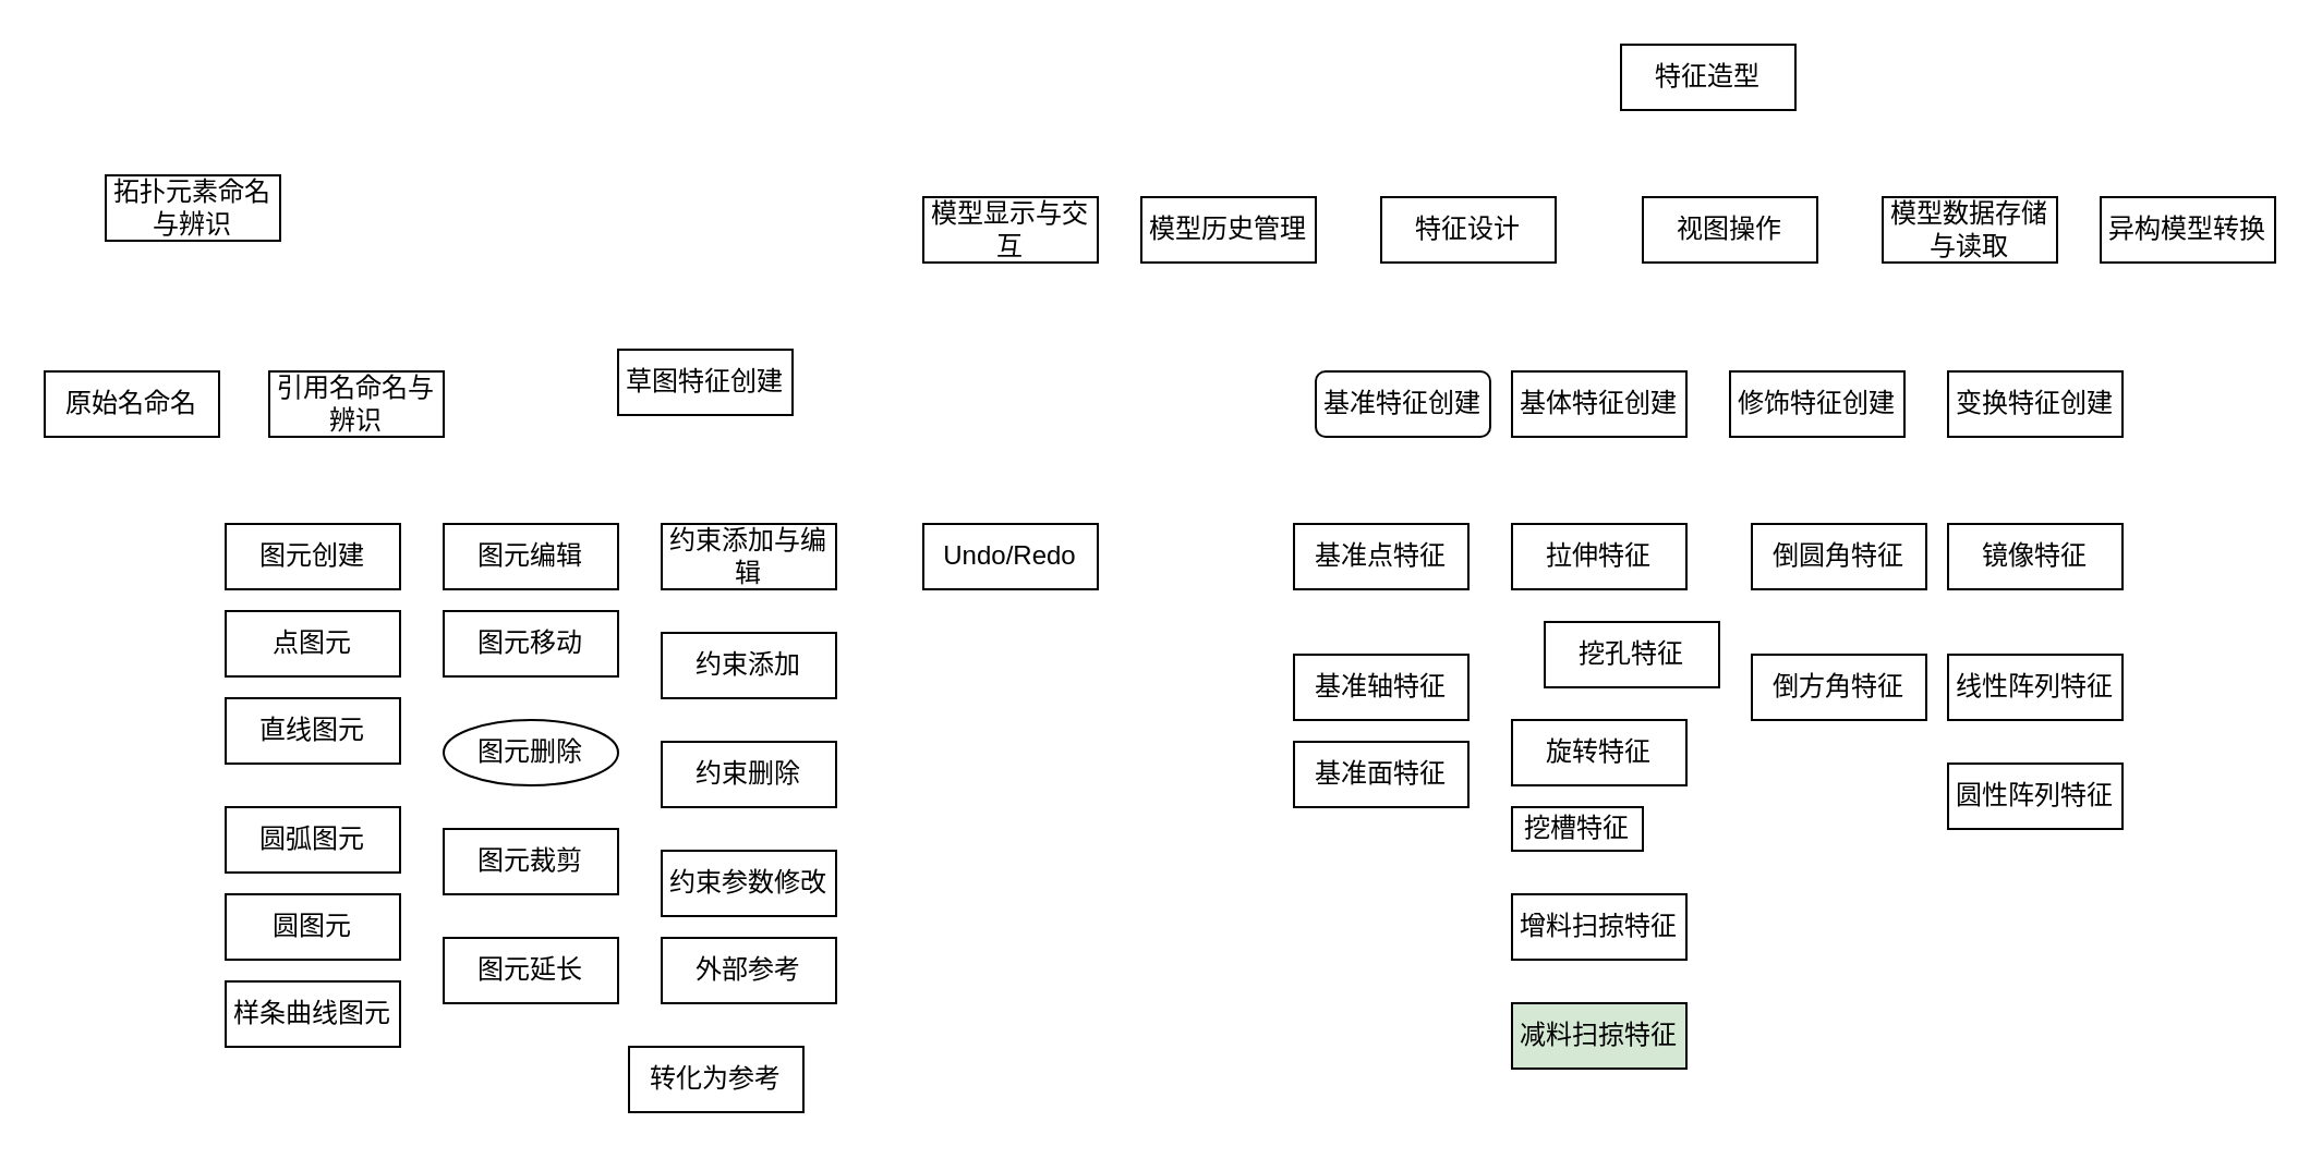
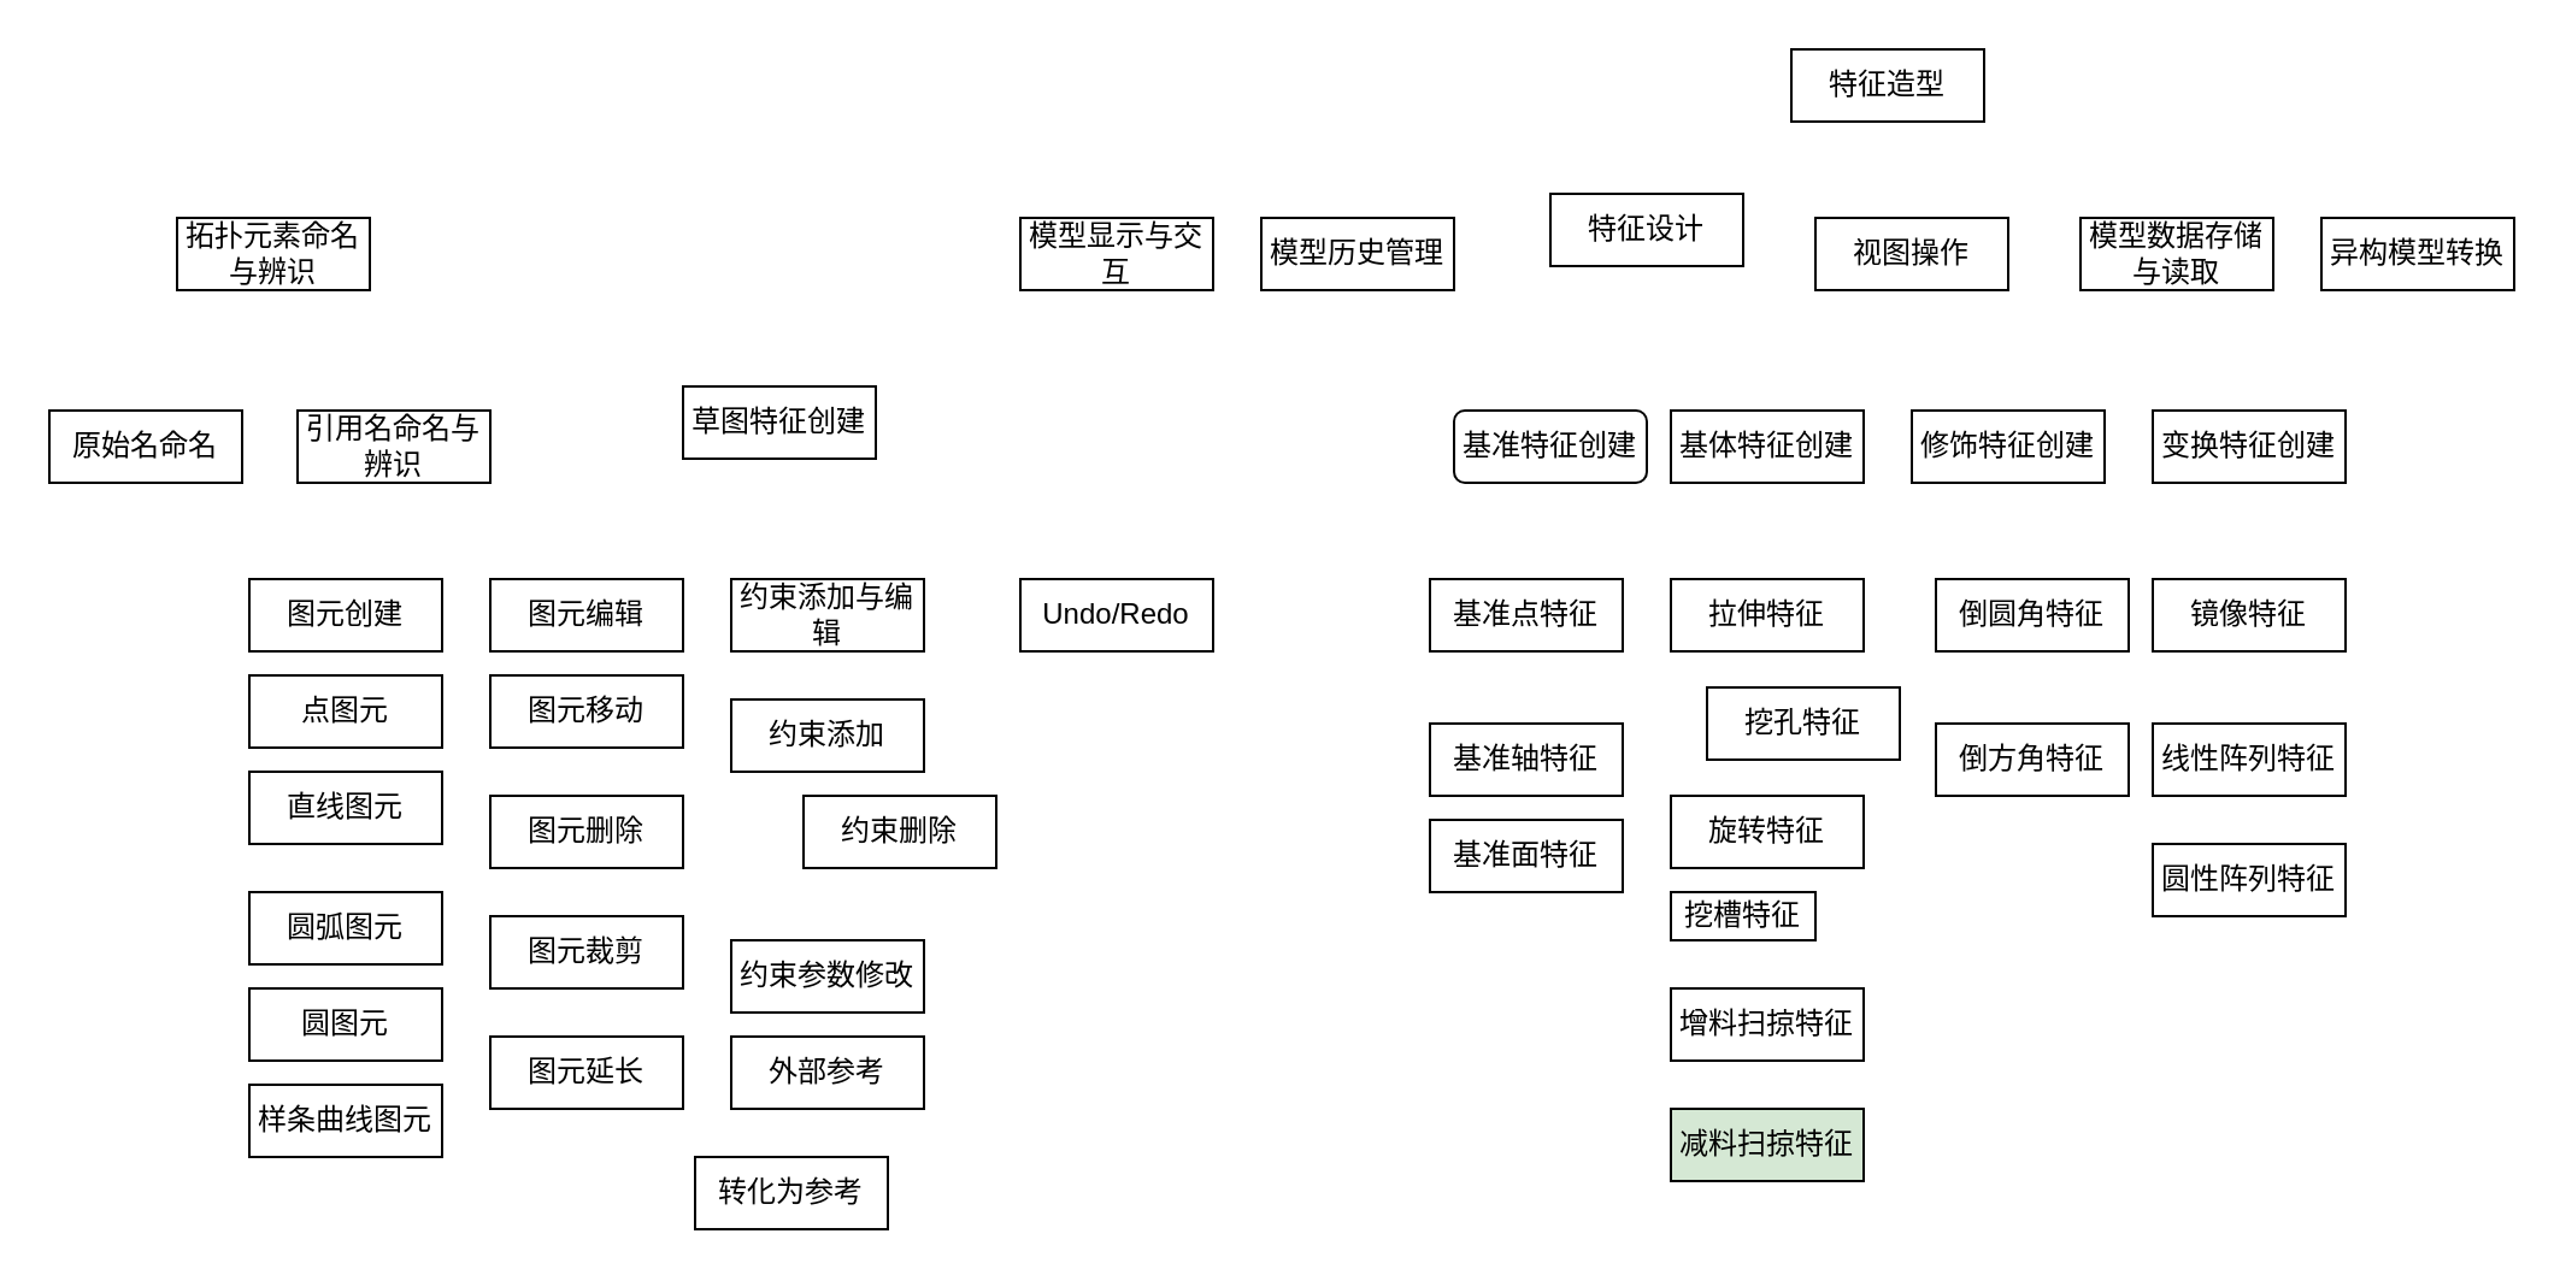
  <mxCell id="0" />
  <mxCell id="1" parent="0" />
  <mxCell id="2" value="特征造型" style="rounded=0;whiteSpace=wrap;html=1;" vertex="1" parent="1"><mxGeometry x="743" y="20" width="80" height="30" as="geometry" /></mxCell>
- <mxCell id="3" value="拓扑元素命名与辨识" style="rounded=0;whiteSpace=wrap;html=1;" vertex="1" parent="1"><mxGeometry x="48" y="80" width="80" height="30" as="geometry" /></mxCell>
+ <mxCell id="3" value="拓扑元素命名与辨识" style="rounded=0;whiteSpace=wrap;html=1;" vertex="1" parent="1"><mxGeometry x="73" y="90" width="80" height="30" as="geometry" /></mxCell>
  <mxCell id="4" value="模型显示与交互" style="rounded=0;whiteSpace=wrap;html=1;" vertex="1" parent="1"><mxGeometry x="423" y="90" width="80" height="30" as="geometry" /></mxCell>
  <mxCell id="5" value="模型历史管理" style="rounded=0;whiteSpace=wrap;html=1;" vertex="1" parent="1"><mxGeometry x="523" y="90" width="80" height="30" as="geometry" /></mxCell>
- <mxCell id="6" value="特征设计" style="rounded=0;whiteSpace=wrap;html=1;" vertex="1" parent="1"><mxGeometry x="633" y="90" width="80" height="30" as="geometry" /></mxCell>
+ <mxCell id="6" value="特征设计" style="rounded=0;whiteSpace=wrap;html=1;" vertex="1" parent="1"><mxGeometry x="643" y="80" width="80" height="30" as="geometry" /></mxCell>
  <mxCell id="7" value="视图操作" style="rounded=0;whiteSpace=wrap;html=1;" vertex="1" parent="1"><mxGeometry x="753" y="90" width="80" height="30" as="geometry" /></mxCell>
  <mxCell id="8" value="模型数据存储与读取" style="rounded=0;whiteSpace=wrap;html=1;" vertex="1" parent="1"><mxGeometry x="863" y="90" width="80" height="30" as="geometry" /></mxCell>
  <mxCell id="9" value="异构模型转换" style="rounded=0;whiteSpace=wrap;html=1;" vertex="1" parent="1"><mxGeometry x="963" y="90" width="80" height="30" as="geometry" /></mxCell>
  <mxCell id="10" value="原始名命名" style="rounded=0;whiteSpace=wrap;html=1;" vertex="1" parent="1"><mxGeometry x="20" y="170" width="80" height="30" as="geometry" /></mxCell>
  <mxCell id="11" value="引用名命名与辨识" style="rounded=0;whiteSpace=wrap;html=1;" vertex="1" parent="1"><mxGeometry x="123" y="170" width="80" height="30" as="geometry" /></mxCell>
  <mxCell id="12" value="基准特征创建" style="whiteSpace=wrap;html=1;rounded=1;" vertex="1" parent="1"><mxGeometry x="603" y="170" width="80" height="30" as="geometry" /></mxCell>
  <mxCell id="13" value="草图特征创建" style="rounded=0;whiteSpace=wrap;html=1;" vertex="1" parent="1"><mxGeometry x="283" y="160" width="80" height="30" as="geometry" /></mxCell>
  <mxCell id="14" value="基体特征创建" style="rounded=0;whiteSpace=wrap;html=1;" vertex="1" parent="1"><mxGeometry x="693" y="170" width="80" height="30" as="geometry" /></mxCell>
  <mxCell id="15" value="修饰特征创建" style="rounded=0;whiteSpace=wrap;html=1;" vertex="1" parent="1"><mxGeometry x="793" y="170" width="80" height="30" as="geometry" /></mxCell>
  <mxCell id="16" value="变换特征创建" style="rounded=0;whiteSpace=wrap;html=1;" vertex="1" parent="1"><mxGeometry x="893" y="170" width="80" height="30" as="geometry" /></mxCell>
  <mxCell id="17" value="基准点特征" style="rounded=0;whiteSpace=wrap;html=1;" vertex="1" parent="1"><mxGeometry x="593" y="240" width="80" height="30" as="geometry" /></mxCell>
  <mxCell id="18" value="基准面特征" style="rounded=0;whiteSpace=wrap;html=1;" vertex="1" parent="1"><mxGeometry x="593" y="340" width="80" height="30" as="geometry" /></mxCell>
  <mxCell id="19" value="基准轴特征" style="rounded=0;whiteSpace=wrap;html=1;" vertex="1" parent="1"><mxGeometry x="593" y="300" width="80" height="30" as="geometry" /></mxCell>
  <mxCell id="20" value="图元编辑" style="rounded=0;whiteSpace=wrap;html=1;" vertex="1" parent="1"><mxGeometry x="203" y="240" width="80" height="30" as="geometry" /></mxCell>
  <mxCell id="21" value="拉伸特征" style="rounded=0;whiteSpace=wrap;html=1;" vertex="1" parent="1"><mxGeometry x="693" y="240" width="80" height="30" as="geometry" /></mxCell>
  <mxCell id="22" value="挖孔特征" style="rounded=0;whiteSpace=wrap;html=1;" vertex="1" parent="1"><mxGeometry x="708" y="285" width="80" height="30" as="geometry" /></mxCell>
  <mxCell id="23" value="旋转特征" style="rounded=0;whiteSpace=wrap;html=1;" vertex="1" parent="1"><mxGeometry x="693" y="330" width="80" height="30" as="geometry" /></mxCell>
  <mxCell id="24" value="挖槽特征" style="rounded=0;whiteSpace=wrap;html=1;" vertex="1" parent="1"><mxGeometry x="693" y="370" width="60" height="20" as="geometry" /></mxCell>
  <mxCell id="25" value="增料扫掠特征" style="rounded=0;whiteSpace=wrap;html=1;" vertex="1" parent="1"><mxGeometry x="693" y="410" width="80" height="30" as="geometry" /></mxCell>
  <mxCell id="26" value="减料扫掠特征" style="rounded=0;whiteSpace=wrap;html=1;fillColor=#d5e8d4;" vertex="1" parent="1"><mxGeometry x="693" y="460" width="80" height="30" as="geometry" /></mxCell>
  <mxCell id="27" value="倒圆角特征" style="rounded=0;whiteSpace=wrap;html=1;" vertex="1" parent="1"><mxGeometry x="803" y="240" width="80" height="30" as="geometry" /></mxCell>
  <mxCell id="28" value="倒方角特征" style="rounded=0;whiteSpace=wrap;html=1;" vertex="1" parent="1"><mxGeometry x="803" y="300" width="80" height="30" as="geometry" /></mxCell>
  <mxCell id="29" value="镜像特征" style="rounded=0;whiteSpace=wrap;html=1;" vertex="1" parent="1"><mxGeometry x="893" y="240" width="80" height="30" as="geometry" /></mxCell>
  <mxCell id="30" value="线性阵列特征" style="rounded=0;whiteSpace=wrap;html=1;" vertex="1" parent="1"><mxGeometry x="893" y="300" width="80" height="30" as="geometry" /></mxCell>
  <mxCell id="31" value="圆性阵列特征" style="rounded=0;whiteSpace=wrap;html=1;" vertex="1" parent="1"><mxGeometry x="893" y="350" width="80" height="30" as="geometry" /></mxCell>
  <mxCell id="32" value="约束添加与编辑" style="rounded=0;whiteSpace=wrap;html=1;" vertex="1" parent="1"><mxGeometry x="303" y="240" width="80" height="30" as="geometry" /></mxCell>
  <mxCell id="33" value="图元创建" style="rounded=0;whiteSpace=wrap;html=1;" vertex="1" parent="1"><mxGeometry x="103" y="240" width="80" height="30" as="geometry" /></mxCell>
  <mxCell id="34" value="Undo/Redo" style="rounded=0;whiteSpace=wrap;html=1;" vertex="1" parent="1"><mxGeometry x="423" y="240" width="80" height="30" as="geometry" /></mxCell>
  <mxCell id="35" value="点图元" style="rounded=0;whiteSpace=wrap;html=1;" vertex="1" parent="1"><mxGeometry x="103" y="280" width="80" height="30" as="geometry" /></mxCell>
  <mxCell id="36" value="直线图元" style="rounded=0;whiteSpace=wrap;html=1;" vertex="1" parent="1"><mxGeometry x="103" y="320" width="80" height="30" as="geometry" /></mxCell>
  <mxCell id="37" value="圆弧图元" style="rounded=0;whiteSpace=wrap;html=1;" vertex="1" parent="1"><mxGeometry x="103" y="370" width="80" height="30" as="geometry" /></mxCell>
  <mxCell id="38" value="圆图元" style="rounded=0;whiteSpace=wrap;html=1;" vertex="1" parent="1"><mxGeometry x="103" y="410" width="80" height="30" as="geometry" /></mxCell>
  <mxCell id="39" value="样条曲线图元" style="rounded=0;whiteSpace=wrap;html=1;" vertex="1" parent="1"><mxGeometry x="103" y="450" width="80" height="30" as="geometry" /></mxCell>
- <mxCell id="40" value="图元删除" style="ellipse;whiteSpace=wrap;html=1;" vertex="1" parent="1"><mxGeometry x="203" y="330" width="80" height="30" as="geometry" /></mxCell>
+ <mxCell id="40" value="图元删除" style="rounded=0;whiteSpace=wrap;html=1;" vertex="1" parent="1"><mxGeometry x="203" y="330" width="80" height="30" as="geometry" /></mxCell>
  <mxCell id="41" value="图元裁剪" style="rounded=0;whiteSpace=wrap;html=1;" vertex="1" parent="1"><mxGeometry x="203" y="380" width="80" height="30" as="geometry" /></mxCell>
  <mxCell id="42" value="图元延长" style="rounded=0;whiteSpace=wrap;html=1;" vertex="1" parent="1"><mxGeometry x="203" y="430" width="80" height="30" as="geometry" /></mxCell>
  <mxCell id="43" value="图元移动" style="rounded=0;whiteSpace=wrap;html=1;" vertex="1" parent="1"><mxGeometry x="203" y="280" width="80" height="30" as="geometry" /></mxCell>
  <mxCell id="44" value="约束添加" style="rounded=0;whiteSpace=wrap;html=1;" vertex="1" parent="1"><mxGeometry x="303" y="290" width="80" height="30" as="geometry" /></mxCell>
- <mxCell id="45" value="约束删除" style="rounded=0;whiteSpace=wrap;html=1;" vertex="1" parent="1"><mxGeometry x="303" y="340" width="80" height="30" as="geometry" /></mxCell>
+ <mxCell id="45" value="约束删除" style="rounded=0;whiteSpace=wrap;html=1;" vertex="1" parent="1"><mxGeometry x="333" y="330" width="80" height="30" as="geometry" /></mxCell>
  <mxCell id="46" value="约束参数修改" style="rounded=0;whiteSpace=wrap;html=1;" vertex="1" parent="1"><mxGeometry x="303" y="390" width="80" height="30" as="geometry" /></mxCell>
  <mxCell id="47" value="外部参考" style="rounded=0;whiteSpace=wrap;html=1;" vertex="1" parent="1"><mxGeometry x="303" y="430" width="80" height="30" as="geometry" /></mxCell>
  <mxCell id="48" value="转化为参考" style="rounded=0;whiteSpace=wrap;html=1;" vertex="1" parent="1"><mxGeometry x="288" y="480" width="80" height="30" as="geometry" /></mxCell>
